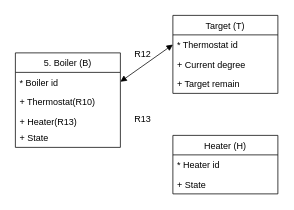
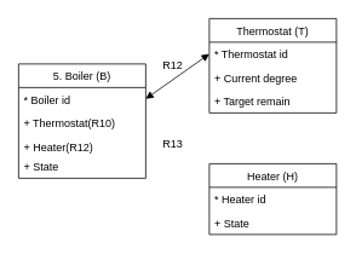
  <mxCell id="0" />
  <mxCell id="1" parent="0" />
  <mxCell id="2" value="R12" style="text;html=1;strokeColor=none;fillColor=none;align=center;verticalAlign=middle;whiteSpace=wrap;rounded=0;" parent="1" vertex="1"><mxGeometry x="170" y="62" width="40" height="20" as="geometry" /></mxCell>
  <mxCell id="3" value="R13" style="text;html=1;strokeColor=none;fillColor=none;align=center;verticalAlign=middle;whiteSpace=wrap;rounded=0;" parent="1" vertex="1"><mxGeometry x="170" y="148" width="40" height="20" as="geometry" /></mxCell>
  <mxCell id="4" value="5. Boiler (B)" style="swimlane;fontStyle=0;childLayout=stackLayout;horizontal=1;startSize=26;fillColor=none;horizontalStack=0;resizeParent=1;resizeParentMax=0;resizeLast=0;collapsible=1;marginBottom=0;" parent="1" vertex="1"><mxGeometry x="20" y="70" width="140" height="126" as="geometry" /></mxCell>
  <mxCell id="5" value="* Boiler id" style="text;strokeColor=none;fillColor=none;align=left;verticalAlign=top;spacingLeft=4;spacingRight=4;overflow=hidden;rotatable=0;points=[[0,0.5],[1,0.5]];portConstraint=eastwest;" parent="4" vertex="1"><mxGeometry y="26" width="140" height="26" as="geometry" /></mxCell>
  <mxCell id="6" value="" style="endArrow=block;startArrow=block;endFill=1;startFill=1;html=1;entryX=0;entryY=0.5;entryDx=0;entryDy=0;" parent="4" target="14" edge="1"><mxGeometry width="160" relative="1" as="geometry"><mxPoint x="140" y="38.5" as="sourcePoint" /><mxPoint x="300" y="38.5" as="targetPoint" /></mxGeometry></mxCell>
  <mxCell id="7" value="+ Thermostat(R10)" style="text;strokeColor=none;fillColor=none;align=left;verticalAlign=top;spacingLeft=4;spacingRight=4;overflow=hidden;rotatable=0;points=[[0,0.5],[1,0.5]];portConstraint=eastwest;" parent="4" vertex="1"><mxGeometry y="52" width="140" height="26" as="geometry" /></mxCell>
- <mxCell id="8" value="+ Heater(R13)" style="text;strokeColor=none;fillColor=none;align=left;verticalAlign=top;spacingLeft=4;spacingRight=4;overflow=hidden;rotatable=0;points=[[0,0.5],[1,0.5]];portConstraint=eastwest;" parent="4" vertex="1"><mxGeometry y="78" width="140" height="22" as="geometry" /></mxCell>
+ <mxCell id="8" value="+ Heater(R12)" style="text;strokeColor=none;fillColor=none;align=left;verticalAlign=top;spacingLeft=4;spacingRight=4;overflow=hidden;rotatable=0;points=[[0,0.5],[1,0.5]];portConstraint=eastwest;" parent="4" vertex="1"><mxGeometry y="78" width="140" height="22" as="geometry" /></mxCell>
  <mxCell id="9" value="+ State" style="text;strokeColor=none;fillColor=none;align=left;verticalAlign=top;spacingLeft=4;spacingRight=4;overflow=hidden;rotatable=0;points=[[0,0.5],[1,0.5]];portConstraint=eastwest;" parent="4" vertex="1"><mxGeometry y="100" width="140" height="26" as="geometry" /></mxCell>
  <mxCell id="10" value="Heater (H)" style="swimlane;fontStyle=0;childLayout=stackLayout;horizontal=1;startSize=26;fillColor=none;horizontalStack=0;resizeParent=1;resizeParentMax=0;resizeLast=0;collapsible=1;marginBottom=0;" parent="1" vertex="1"><mxGeometry x="230" y="180" width="140" height="78" as="geometry" /></mxCell>
  <mxCell id="11" value="* Heater id" style="text;strokeColor=none;fillColor=none;align=left;verticalAlign=top;spacingLeft=4;spacingRight=4;overflow=hidden;rotatable=0;points=[[0,0.5],[1,0.5]];portConstraint=eastwest;" parent="10" vertex="1"><mxGeometry y="26" width="140" height="26" as="geometry" /></mxCell>
  <mxCell id="12" value="+ State" style="text;strokeColor=none;fillColor=none;align=left;verticalAlign=top;spacingLeft=4;spacingRight=4;overflow=hidden;rotatable=0;points=[[0,0.5],[1,0.5]];portConstraint=eastwest;" parent="10" vertex="1"><mxGeometry y="52" width="140" height="26" as="geometry" /></mxCell>
- <mxCell id="13" value="Target (T)" style="swimlane;fontStyle=0;childLayout=stackLayout;horizontal=1;startSize=26;fillColor=none;horizontalStack=0;resizeParent=1;resizeParentMax=0;resizeLast=0;collapsible=1;marginBottom=0;" parent="1" vertex="1"><mxGeometry x="230" y="20" width="140" height="104" as="geometry" /></mxCell>
+ <mxCell id="13" value="Thermostat (T)" style="swimlane;fontStyle=0;childLayout=stackLayout;horizontal=1;startSize=26;fillColor=none;horizontalStack=0;resizeParent=1;resizeParentMax=0;resizeLast=0;collapsible=1;marginBottom=0;" parent="1" vertex="1"><mxGeometry x="230" y="20" width="140" height="104" as="geometry" /></mxCell>
  <mxCell id="14" value="* Thermostat id" style="text;strokeColor=none;fillColor=none;align=left;verticalAlign=top;spacingLeft=4;spacingRight=4;overflow=hidden;rotatable=0;points=[[0,0.5],[1,0.5]];portConstraint=eastwest;" parent="13" vertex="1"><mxGeometry y="26" width="140" height="26" as="geometry" /></mxCell>
  <mxCell id="15" value="+ Current degree" style="text;strokeColor=none;fillColor=none;align=left;verticalAlign=top;spacingLeft=4;spacingRight=4;overflow=hidden;rotatable=0;points=[[0,0.5],[1,0.5]];portConstraint=eastwest;" parent="13" vertex="1"><mxGeometry y="52" width="140" height="26" as="geometry" /></mxCell>
  <mxCell id="16" value="+ Target remain" style="text;strokeColor=none;fillColor=none;align=left;verticalAlign=top;spacingLeft=4;spacingRight=4;overflow=hidden;rotatable=0;points=[[0,0.5],[1,0.5]];portConstraint=eastwest;" parent="13" vertex="1"><mxGeometry y="78" width="140" height="26" as="geometry" /></mxCell>
